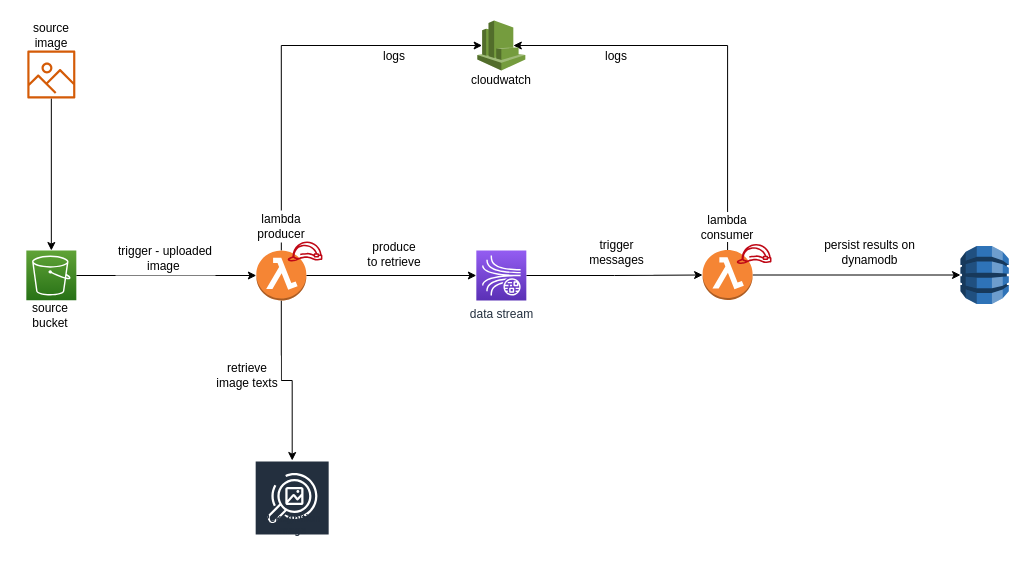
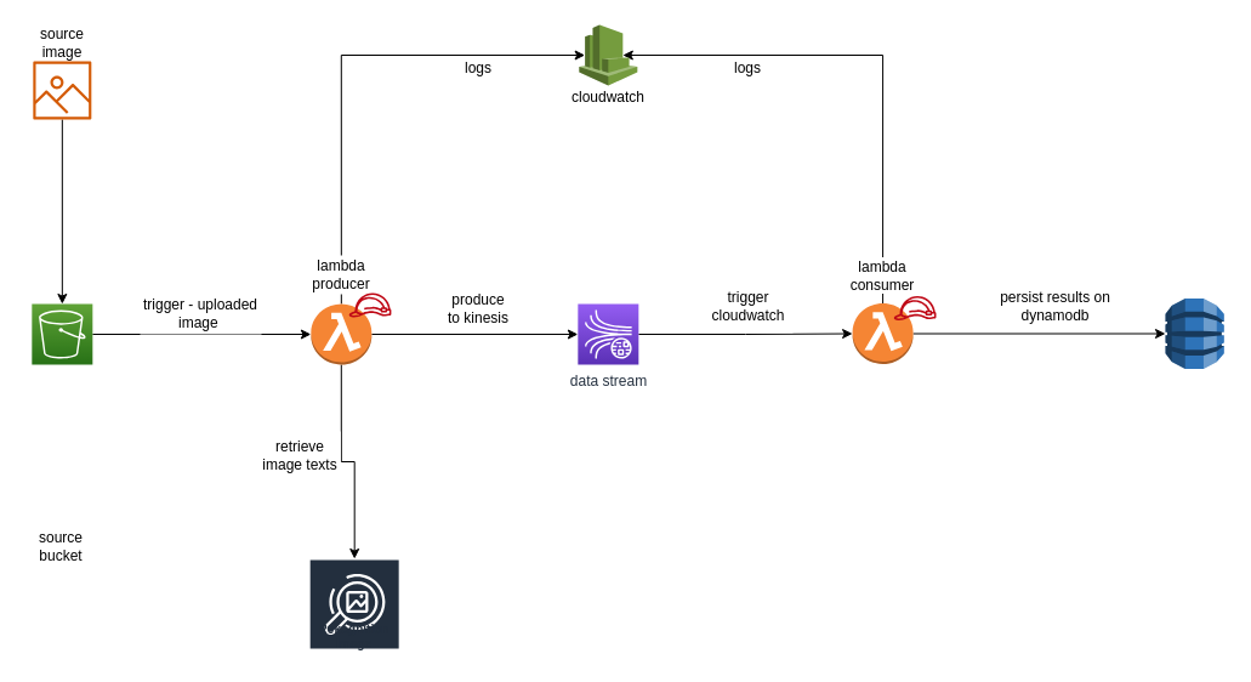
  <mxCell id="0" />
  <mxCell id="1" parent="0" />
  <mxCell id="2" style="edgeStyle=orthogonalEdgeStyle;rounded=0;orthogonalLoop=1;jettySize=auto;html=1;entryX=0;entryY=0.5;entryDx=0;entryDy=0;entryPerimeter=0;" edge="1" parent="1" source="3" target="10"><mxGeometry relative="1" as="geometry" /></mxCell>
  <mxCell id="3" value="" style="sketch=0;points=[[0,0,0],[0.25,0,0],[0.5,0,0],[0.75,0,0],[1,0,0],[0,1,0],[0.25,1,0],[0.5,1,0],[0.75,1,0],[1,1,0],[0,0.25,0],[0,0.5,0],[0,0.75,0],[1,0.25,0],[1,0.5,0],[1,0.75,0]];outlineConnect=0;fontColor=#232F3E;gradientColor=#60A337;gradientDirection=north;fillColor=#277116;strokeColor=#ffffff;dashed=0;verticalLabelPosition=bottom;verticalAlign=top;align=center;html=1;fontSize=12;fontStyle=0;aspect=fixed;shape=mxgraph.aws4.resourceIcon;resIcon=mxgraph.aws4.s3;" vertex="1" parent="1"><mxGeometry x="25.83" y="250" width="50" height="50" as="geometry" /></mxCell>
  <mxCell id="4" style="edgeStyle=orthogonalEdgeStyle;rounded=0;orthogonalLoop=1;jettySize=auto;html=1;entryX=0;entryY=0.5;entryDx=0;entryDy=0;entryPerimeter=0;" edge="1" parent="1" source="5" target="22"><mxGeometry relative="1" as="geometry" /></mxCell>
  <mxCell id="5" value="data stream" style="sketch=0;points=[[0,0,0],[0.25,0,0],[0.5,0,0],[0.75,0,0],[1,0,0],[0,1,0],[0.25,1,0],[0.5,1,0],[0.75,1,0],[1,1,0],[0,0.25,0],[0,0.5,0],[0,0.75,0],[1,0.25,0],[1,0.5,0],[1,0.75,0]];outlineConnect=0;fontColor=#232F3E;gradientColor=#945DF2;gradientDirection=north;fillColor=#5A30B5;strokeColor=#ffffff;dashed=0;verticalLabelPosition=bottom;verticalAlign=top;align=center;html=1;fontSize=12;fontStyle=0;aspect=fixed;shape=mxgraph.aws4.resourceIcon;resIcon=mxgraph.aws4.kinesis_data_streams;" vertex="1" parent="1"><mxGeometry x="475.83" y="250" width="50" height="50" as="geometry" /></mxCell>
  <mxCell id="6" value="trigger - uploaded image&amp;nbsp;" style="text;html=1;strokeColor=none;fillColor=default;align=center;verticalAlign=middle;whiteSpace=wrap;rounded=0;" vertex="1" parent="1"><mxGeometry x="115" y="240" width="100" height="35" as="geometry" /></mxCell>
  <mxCell id="7" style="edgeStyle=orthogonalEdgeStyle;rounded=0;orthogonalLoop=1;jettySize=auto;html=1;" edge="1" parent="1" source="10" target="14"><mxGeometry relative="1" as="geometry" /></mxCell>
  <mxCell id="8" style="edgeStyle=orthogonalEdgeStyle;rounded=0;orthogonalLoop=1;jettySize=auto;html=1;" edge="1" parent="1" source="10" target="5"><mxGeometry relative="1" as="geometry" /></mxCell>
  <mxCell id="9" style="edgeStyle=orthogonalEdgeStyle;rounded=0;orthogonalLoop=1;jettySize=auto;html=1;exitX=0.5;exitY=0;exitDx=0;exitDy=0;exitPerimeter=0;entryX=0.1;entryY=0.5;entryDx=0;entryDy=0;entryPerimeter=0;" edge="1" parent="1" source="10" target="24"><mxGeometry relative="1" as="geometry"><Array as="points"><mxPoint x="281" y="45" /></Array></mxGeometry></mxCell>
  <mxCell id="10" value="" style="outlineConnect=0;dashed=0;verticalLabelPosition=bottom;verticalAlign=top;align=center;html=1;shape=mxgraph.aws3.lambda_function;fillColor=#F58534;gradientColor=none;" vertex="1" parent="1"><mxGeometry x="255.83" y="250" width="50" height="50" as="geometry" /></mxCell>
  <mxCell id="11" value="lambda producer" style="text;html=1;strokeColor=none;fillColor=default;align=center;verticalAlign=middle;whiteSpace=wrap;rounded=0;" vertex="1" parent="1"><mxGeometry x="251.66" y="210" width="58.34" height="32" as="geometry" /></mxCell>
- <mxCell id="12" value="source bucket" style="text;html=1;strokeColor=none;fillColor=default;align=center;verticalAlign=middle;whiteSpace=wrap;rounded=0;" vertex="1" parent="1"><mxGeometry x="20" y="300" width="60" height="30" as="geometry" /></mxCell>
+ <mxCell id="12" value="source bucket" style="text;html=1;strokeColor=none;fillColor=default;align=center;verticalAlign=middle;whiteSpace=wrap;rounded=0;" vertex="1" parent="1"><mxGeometry x="20" y="435" width="60" height="30" as="geometry" /></mxCell>
  <mxCell id="13" value="" style="sketch=0;outlineConnect=0;fontColor=#232F3E;gradientColor=none;fillColor=#BF0816;strokeColor=none;dashed=0;verticalLabelPosition=bottom;verticalAlign=top;align=center;html=1;fontSize=12;fontStyle=0;aspect=fixed;pointerEvents=1;shape=mxgraph.aws4.role;shadow=0;" vertex="1" parent="1"><mxGeometry x="286.83" y="241" width="35.45" height="20" as="geometry" /></mxCell>
  <mxCell id="14" value="Rekognition Image" style="sketch=0;outlineConnect=0;fontColor=#232F3E;gradientColor=none;strokeColor=#ffffff;fillColor=#232F3E;dashed=0;verticalLabelPosition=middle;verticalAlign=bottom;align=center;html=1;whiteSpace=wrap;fontSize=10;fontStyle=1;spacing=3;shape=mxgraph.aws4.productIcon;prIcon=mxgraph.aws4.rekognition_image;shadow=0;" vertex="1" parent="1"><mxGeometry x="254.17" y="460" width="75" height="80" as="geometry" /></mxCell>
  <mxCell id="15" value="retrieve image texts" style="text;html=1;strokeColor=none;fillColor=default;align=center;verticalAlign=middle;whiteSpace=wrap;rounded=0;" vertex="1" parent="1"><mxGeometry x="214" y="355" width="66.34" height="40" as="geometry" /></mxCell>
  <mxCell id="16" style="edgeStyle=orthogonalEdgeStyle;rounded=0;orthogonalLoop=1;jettySize=auto;html=1;entryX=0.5;entryY=0;entryDx=0;entryDy=0;entryPerimeter=0;" edge="1" parent="1" source="17" target="3"><mxGeometry relative="1" as="geometry" /></mxCell>
  <mxCell id="17" value="" style="sketch=0;outlineConnect=0;fontColor=#232F3E;gradientColor=none;fillColor=#D45B07;strokeColor=none;dashed=0;verticalLabelPosition=bottom;verticalAlign=top;align=center;html=1;fontSize=12;fontStyle=0;aspect=fixed;pointerEvents=1;shape=mxgraph.aws4.container_registry_image;shadow=0;" vertex="1" parent="1"><mxGeometry x="26.83" y="50" width="48" height="48" as="geometry" /></mxCell>
  <mxCell id="18" value="source image" style="text;html=1;strokeColor=none;fillColor=none;align=center;verticalAlign=middle;whiteSpace=wrap;rounded=0;" vertex="1" parent="1"><mxGeometry x="21.66" y="20" width="58.34" height="30" as="geometry" /></mxCell>
- <mxCell id="19" value="produce to retrieve" style="text;html=1;strokeColor=none;fillColor=default;align=center;verticalAlign=middle;whiteSpace=wrap;rounded=0;" vertex="1" parent="1"><mxGeometry x="365" y="234" width="58.34" height="40" as="geometry" /></mxCell>
+ <mxCell id="19" value="produce to kinesis" style="text;html=1;strokeColor=none;fillColor=default;align=center;verticalAlign=middle;whiteSpace=wrap;rounded=0;" vertex="1" parent="1"><mxGeometry x="365" y="234" width="58.34" height="40" as="geometry" /></mxCell>
  <mxCell id="20" style="edgeStyle=orthogonalEdgeStyle;rounded=0;orthogonalLoop=1;jettySize=auto;html=1;entryX=0;entryY=0.5;entryDx=0;entryDy=0;entryPerimeter=0;" edge="1" parent="1" source="22" target="26"><mxGeometry relative="1" as="geometry" /></mxCell>
  <mxCell id="21" style="edgeStyle=orthogonalEdgeStyle;rounded=0;orthogonalLoop=1;jettySize=auto;html=1;exitX=0.5;exitY=0;exitDx=0;exitDy=0;exitPerimeter=0;entryX=0.75;entryY=0.5;entryDx=0;entryDy=0;entryPerimeter=0;" edge="1" parent="1" source="22" target="24"><mxGeometry relative="1" as="geometry"><Array as="points"><mxPoint x="727" y="45" /></Array></mxGeometry></mxCell>
  <mxCell id="22" value="" style="outlineConnect=0;dashed=0;verticalLabelPosition=bottom;verticalAlign=top;align=center;html=1;shape=mxgraph.aws3.lambda_function;fillColor=#F58534;gradientColor=none;" vertex="1" parent="1"><mxGeometry x="702.09" y="249.5" width="50" height="50" as="geometry" /></mxCell>
  <mxCell id="23" value="lambda consumer" style="text;html=1;strokeColor=none;fillColor=default;align=center;verticalAlign=middle;whiteSpace=wrap;rounded=0;" vertex="1" parent="1"><mxGeometry x="690" y="211.5" width="74.17" height="30" as="geometry" /></mxCell>
  <mxCell id="24" value="" style="outlineConnect=0;dashed=0;verticalLabelPosition=bottom;verticalAlign=top;align=center;html=1;shape=mxgraph.aws3.cloudwatch;fillColor=#759C3E;gradientColor=none;shadow=0;strokeColor=default;" vertex="1" parent="1"><mxGeometry x="476.83" y="20" width="48" height="50" as="geometry" /></mxCell>
  <mxCell id="25" value="cloudwatch" style="text;html=1;strokeColor=none;fillColor=none;align=center;verticalAlign=middle;whiteSpace=wrap;rounded=0;" vertex="1" parent="1"><mxGeometry x="471.66" y="70" width="58.34" height="20" as="geometry" /></mxCell>
  <mxCell id="26" value="" style="outlineConnect=0;dashed=0;verticalLabelPosition=bottom;verticalAlign=top;align=center;html=1;shape=mxgraph.aws3.dynamo_db;fillColor=#2E73B8;gradientColor=none;" vertex="1" parent="1"><mxGeometry x="960" y="245.5" width="48.33" height="58" as="geometry" /></mxCell>
  <mxCell id="27" value="logs" style="text;html=1;strokeColor=none;fillColor=default;align=center;verticalAlign=middle;whiteSpace=wrap;rounded=0;" vertex="1" parent="1"><mxGeometry x="365" y="46" width="58.34" height="20" as="geometry" /></mxCell>
- <mxCell id="28" value="trigger messages" style="text;html=1;strokeColor=none;fillColor=default;align=center;verticalAlign=middle;whiteSpace=wrap;rounded=0;" vertex="1" parent="1"><mxGeometry x="580" y="229" width="73" height="45" as="geometry" /></mxCell>
+ <mxCell id="28" value="trigger cloudwatch" style="text;html=1;strokeColor=none;fillColor=default;align=center;verticalAlign=middle;whiteSpace=wrap;rounded=0;" vertex="1" parent="1"><mxGeometry x="580" y="229" width="73" height="45" as="geometry" /></mxCell>
  <mxCell id="29" value="&lt;div&gt;persist results on dynamodb&lt;/div&gt;" style="text;html=1;strokeColor=none;fillColor=default;align=center;verticalAlign=middle;whiteSpace=wrap;rounded=0;" vertex="1" parent="1"><mxGeometry x="818.01" y="230.25" width="103" height="42.5" as="geometry" /></mxCell>
  <mxCell id="30" value="" style="sketch=0;outlineConnect=0;fontColor=#232F3E;gradientColor=none;fillColor=#BF0816;strokeColor=none;dashed=0;verticalLabelPosition=bottom;verticalAlign=top;align=center;html=1;fontSize=12;fontStyle=0;aspect=fixed;pointerEvents=1;shape=mxgraph.aws4.role;shadow=0;" vertex="1" parent="1"><mxGeometry x="735.9" y="243.5" width="35.45" height="20" as="geometry" /></mxCell>
  <mxCell id="31" value="logs" style="text;html=1;strokeColor=none;fillColor=default;align=center;verticalAlign=middle;whiteSpace=wrap;rounded=0;" vertex="1" parent="1"><mxGeometry x="587.33" y="46" width="58.34" height="20" as="geometry" /></mxCell>
